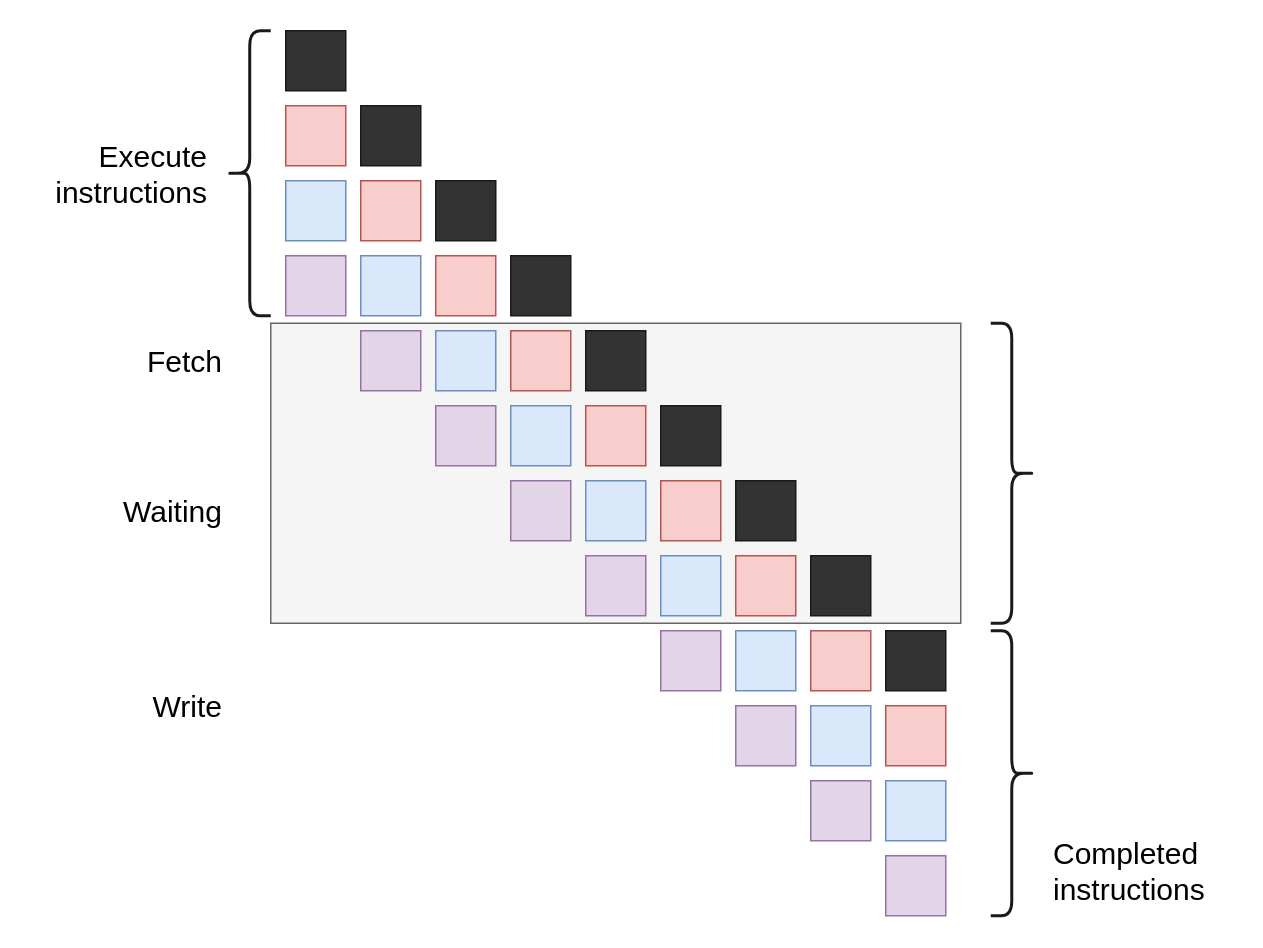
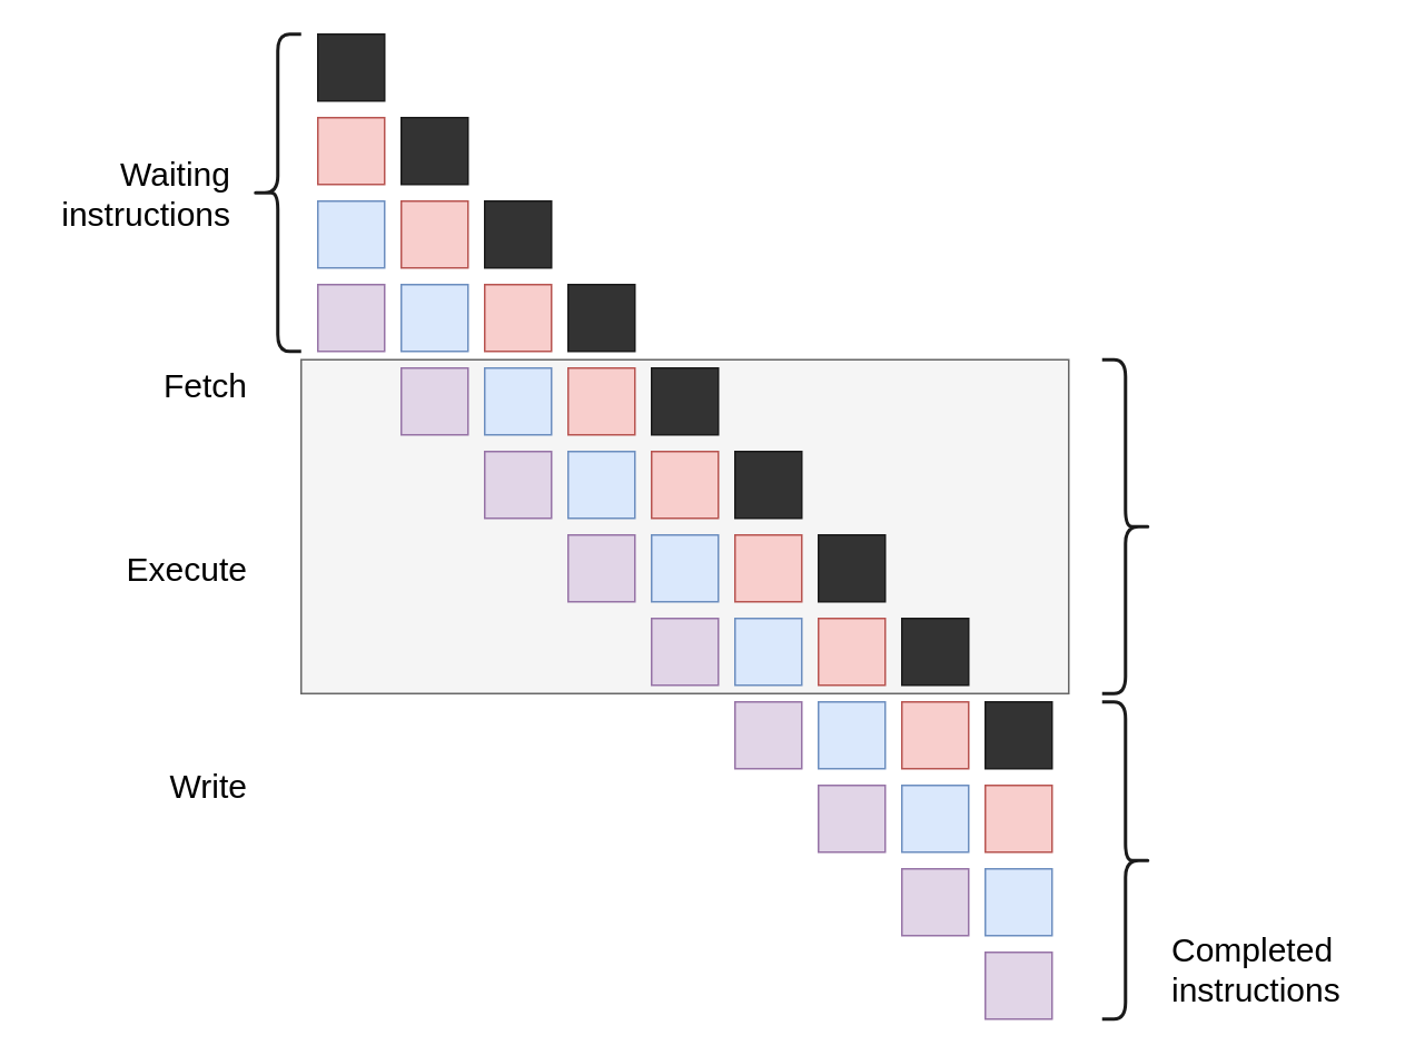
  <mxCell id="0" />
  <mxCell id="1" parent="0" />
  <mxCell id="2" value="" style="rounded=0;whiteSpace=wrap;html=1;fillColor=#333333;strokeColor=#1A1A1A;" vertex="1" parent="1"><mxGeometry x="190" y="20" width="40" height="40" as="geometry" /></mxCell>
  <mxCell id="3" value="" style="rounded=0;whiteSpace=wrap;html=1;fillColor=#f8cecc;strokeColor=#b85450;" vertex="1" parent="1"><mxGeometry x="190" y="70" width="40" height="40" as="geometry" /></mxCell>
  <mxCell id="4" value="" style="rounded=0;whiteSpace=wrap;html=1;fillColor=#dae8fc;strokeColor=#6c8ebf;" vertex="1" parent="1"><mxGeometry x="190" y="120" width="40" height="40" as="geometry" /></mxCell>
  <mxCell id="5" value="" style="rounded=0;whiteSpace=wrap;html=1;fillColor=#e1d5e7;strokeColor=#9673a6;" vertex="1" parent="1"><mxGeometry x="190" y="170" width="40" height="40" as="geometry" /></mxCell>
  <mxCell id="6" value="" style="rounded=0;whiteSpace=wrap;html=1;strokeColor=#666666;fillColor=#f5f5f5;fontColor=#333333;" vertex="1" parent="1"><mxGeometry x="180" y="215" width="460" height="200" as="geometry" /></mxCell>
  <mxCell id="7" value="" style="rounded=0;whiteSpace=wrap;html=1;fillColor=#333333;strokeColor=#1A1A1A;" vertex="1" parent="1"><mxGeometry x="240" y="70" width="40" height="40" as="geometry" /></mxCell>
  <mxCell id="8" value="" style="rounded=0;whiteSpace=wrap;html=1;fillColor=#f8cecc;strokeColor=#b85450;" vertex="1" parent="1"><mxGeometry x="240" y="120" width="40" height="40" as="geometry" /></mxCell>
  <mxCell id="9" value="" style="rounded=0;whiteSpace=wrap;html=1;fillColor=#dae8fc;strokeColor=#6c8ebf;" vertex="1" parent="1"><mxGeometry x="240" y="170" width="40" height="40" as="geometry" /></mxCell>
  <mxCell id="10" value="" style="rounded=0;whiteSpace=wrap;html=1;fillColor=#e1d5e7;strokeColor=#9673a6;" vertex="1" parent="1"><mxGeometry x="240" y="220" width="40" height="40" as="geometry" /></mxCell>
  <mxCell id="11" value="" style="rounded=0;whiteSpace=wrap;html=1;fillColor=#333333;strokeColor=#1A1A1A;" vertex="1" parent="1"><mxGeometry x="290" y="120" width="40" height="40" as="geometry" /></mxCell>
  <mxCell id="12" value="" style="rounded=0;whiteSpace=wrap;html=1;fillColor=#f8cecc;strokeColor=#b85450;" vertex="1" parent="1"><mxGeometry x="290" y="170" width="40" height="40" as="geometry" /></mxCell>
  <mxCell id="13" value="" style="rounded=0;whiteSpace=wrap;html=1;fillColor=#dae8fc;strokeColor=#6c8ebf;" vertex="1" parent="1"><mxGeometry x="290" y="220" width="40" height="40" as="geometry" /></mxCell>
  <mxCell id="14" value="" style="rounded=0;whiteSpace=wrap;html=1;fillColor=#e1d5e7;strokeColor=#9673a6;" vertex="1" parent="1"><mxGeometry x="290" y="270" width="40" height="40" as="geometry" /></mxCell>
  <mxCell id="15" value="" style="rounded=0;whiteSpace=wrap;html=1;fillColor=#333333;strokeColor=#1A1A1A;" vertex="1" parent="1"><mxGeometry x="340" y="170" width="40" height="40" as="geometry" /></mxCell>
  <mxCell id="16" value="" style="rounded=0;whiteSpace=wrap;html=1;fillColor=#f8cecc;strokeColor=#b85450;" vertex="1" parent="1"><mxGeometry x="340" y="220" width="40" height="40" as="geometry" /></mxCell>
  <mxCell id="17" value="" style="rounded=0;whiteSpace=wrap;html=1;fillColor=#dae8fc;strokeColor=#6c8ebf;" vertex="1" parent="1"><mxGeometry x="340" y="270" width="40" height="40" as="geometry" /></mxCell>
  <mxCell id="18" value="" style="rounded=0;whiteSpace=wrap;html=1;fillColor=#e1d5e7;strokeColor=#9673a6;" vertex="1" parent="1"><mxGeometry x="340" y="320" width="40" height="40" as="geometry" /></mxCell>
  <mxCell id="19" value="" style="rounded=0;whiteSpace=wrap;html=1;fillColor=#333333;strokeColor=#1A1A1A;" vertex="1" parent="1"><mxGeometry x="390" y="220" width="40" height="40" as="geometry" /></mxCell>
  <mxCell id="20" value="" style="rounded=0;whiteSpace=wrap;html=1;fillColor=#f8cecc;strokeColor=#b85450;" vertex="1" parent="1"><mxGeometry x="390" y="270" width="40" height="40" as="geometry" /></mxCell>
  <mxCell id="21" value="" style="rounded=0;whiteSpace=wrap;html=1;fillColor=#dae8fc;strokeColor=#6c8ebf;" vertex="1" parent="1"><mxGeometry x="390" y="320" width="40" height="40" as="geometry" /></mxCell>
  <mxCell id="22" value="" style="rounded=0;whiteSpace=wrap;html=1;fillColor=#e1d5e7;strokeColor=#9673a6;" vertex="1" parent="1"><mxGeometry x="390" y="370" width="40" height="40" as="geometry" /></mxCell>
  <mxCell id="23" value="" style="rounded=0;whiteSpace=wrap;html=1;fillColor=#333333;strokeColor=#1A1A1A;" vertex="1" parent="1"><mxGeometry x="440" y="270" width="40" height="40" as="geometry" /></mxCell>
  <mxCell id="24" value="" style="rounded=0;whiteSpace=wrap;html=1;fillColor=#f8cecc;strokeColor=#b85450;" vertex="1" parent="1"><mxGeometry x="440" y="320" width="40" height="40" as="geometry" /></mxCell>
  <mxCell id="25" value="" style="rounded=0;whiteSpace=wrap;html=1;fillColor=#dae8fc;strokeColor=#6c8ebf;" vertex="1" parent="1"><mxGeometry x="440" y="370" width="40" height="40" as="geometry" /></mxCell>
  <mxCell id="26" value="" style="rounded=0;whiteSpace=wrap;html=1;fillColor=#e1d5e7;strokeColor=#9673a6;" vertex="1" parent="1"><mxGeometry x="440" y="420" width="40" height="40" as="geometry" /></mxCell>
  <mxCell id="27" value="" style="rounded=0;whiteSpace=wrap;html=1;fillColor=#333333;strokeColor=#1A1A1A;" vertex="1" parent="1"><mxGeometry x="490" y="320" width="40" height="40" as="geometry" /></mxCell>
  <mxCell id="28" value="" style="rounded=0;whiteSpace=wrap;html=1;fillColor=#f8cecc;strokeColor=#b85450;" vertex="1" parent="1"><mxGeometry x="490" y="370" width="40" height="40" as="geometry" /></mxCell>
  <mxCell id="29" value="" style="rounded=0;whiteSpace=wrap;html=1;fillColor=#dae8fc;strokeColor=#6c8ebf;" vertex="1" parent="1"><mxGeometry x="490" y="420" width="40" height="40" as="geometry" /></mxCell>
  <mxCell id="30" value="" style="rounded=0;whiteSpace=wrap;html=1;fillColor=#e1d5e7;strokeColor=#9673a6;" vertex="1" parent="1"><mxGeometry x="490" y="470" width="40" height="40" as="geometry" /></mxCell>
  <mxCell id="31" value="" style="rounded=0;whiteSpace=wrap;html=1;fillColor=#333333;strokeColor=#1A1A1A;" vertex="1" parent="1"><mxGeometry x="540" y="370" width="40" height="40" as="geometry" /></mxCell>
  <mxCell id="32" value="" style="rounded=0;whiteSpace=wrap;html=1;fillColor=#f8cecc;strokeColor=#b85450;" vertex="1" parent="1"><mxGeometry x="540" y="420" width="40" height="40" as="geometry" /></mxCell>
  <mxCell id="33" value="" style="rounded=0;whiteSpace=wrap;html=1;fillColor=#dae8fc;strokeColor=#6c8ebf;" vertex="1" parent="1"><mxGeometry x="540" y="470" width="40" height="40" as="geometry" /></mxCell>
  <mxCell id="34" value="" style="rounded=0;whiteSpace=wrap;html=1;fillColor=#e1d5e7;strokeColor=#9673a6;" vertex="1" parent="1"><mxGeometry x="540" y="520" width="40" height="40" as="geometry" /></mxCell>
  <mxCell id="35" value="" style="rounded=0;whiteSpace=wrap;html=1;fillColor=#333333;strokeColor=#1A1A1A;" vertex="1" parent="1"><mxGeometry x="590" y="420" width="40" height="40" as="geometry" /></mxCell>
  <mxCell id="36" value="" style="rounded=0;whiteSpace=wrap;html=1;fillColor=#f8cecc;strokeColor=#b85450;" vertex="1" parent="1"><mxGeometry x="590" y="470" width="40" height="40" as="geometry" /></mxCell>
  <mxCell id="37" value="" style="rounded=0;whiteSpace=wrap;html=1;fillColor=#dae8fc;strokeColor=#6c8ebf;" vertex="1" parent="1"><mxGeometry x="590" y="520" width="40" height="40" as="geometry" /></mxCell>
  <mxCell id="38" value="" style="rounded=0;whiteSpace=wrap;html=1;fillColor=#e1d5e7;strokeColor=#9673a6;" vertex="1" parent="1"><mxGeometry x="590" y="570" width="40" height="40" as="geometry" /></mxCell>
- <mxCell id="39" value="&lt;font style=&quot;font-size: 20px&quot;&gt;Fetch&lt;/font&gt;" style="text;html=1;strokeColor=none;fillColor=none;align=right;verticalAlign=middle;whiteSpace=wrap;rounded=0;" vertex="1" parent="1"><mxGeometry y="230" width="80" height="20" as="geometry" x="70" /></mxCell>
- <mxCell id="40" value="&lt;font style=&quot;font-size: 20px&quot;&gt;Waiting&lt;/font&gt;" style="text;html=1;strokeColor=none;fillColor=none;align=right;verticalAlign=middle;whiteSpace=wrap;rounded=0;" vertex="1" parent="1"><mxGeometry y="330" width="80" height="20" as="geometry" x="70" /></mxCell>
+ <mxCell id="39" value="&lt;font style=&quot;font-size: 20px&quot;&gt;Fetch&lt;/font&gt;" style="text;html=1;strokeColor=none;fillColor=none;align=right;verticalAlign=middle;whiteSpace=wrap;rounded=0;" vertex="1" parent="1"><mxGeometry x="70" y="220" width="80" height="20" as="geometry" /></mxCell>
+ <mxCell id="40" value="&lt;font style=&quot;font-size: 20px&quot;&gt;Execute&lt;/font&gt;" style="text;html=1;strokeColor=none;fillColor=none;align=right;verticalAlign=middle;whiteSpace=wrap;rounded=0;" vertex="1" parent="1"><mxGeometry y="330" width="80" height="20" as="geometry" x="70" /></mxCell>
  <mxCell id="41" value="&lt;font style=&quot;font-size: 20px&quot;&gt;Write&lt;/font&gt;" style="text;html=1;strokeColor=none;fillColor=none;align=right;verticalAlign=middle;whiteSpace=wrap;rounded=0;" vertex="1" parent="1"><mxGeometry x="70" y="460" width="80" height="20" as="geometry" /></mxCell>
  <mxCell id="42" value="" style="shape=curlyBracket;whiteSpace=wrap;html=1;rounded=1;strokeColor=#1A1A1A;fillColor=#333333;align=left;strokeWidth=2;direction=west;size=0.533;perimeterSpacing=0;" vertex="1" parent="1"><mxGeometry x="660" y="215" width="30" height="200" as="geometry" /></mxCell>
  <mxCell id="43" value="" style="shape=curlyBracket;whiteSpace=wrap;html=1;rounded=1;strokeColor=#1A1A1A;fillColor=#333333;align=left;strokeWidth=2;direction=west;size=0.533;perimeterSpacing=0;" vertex="1" parent="1"><mxGeometry x="660" y="420" width="30" height="190" as="geometry" /></mxCell>
  <mxCell id="44" value="Completed&lt;br&gt;instructions" style="text;html=1;strokeColor=none;fillColor=none;align=left;verticalAlign=middle;whiteSpace=wrap;rounded=0;fontSize=20;" vertex="1" parent="1"><mxGeometry x="700" y="550" width="120" height="60" as="geometry" /></mxCell>
- <mxCell id="45" value="Execute&lt;br&gt;instructions" style="text;html=1;strokeColor=none;fillColor=none;align=right;verticalAlign=middle;whiteSpace=wrap;rounded=0;fontSize=20;" vertex="1" parent="1"><mxGeometry x="20" y="85" width="120" height="60" as="geometry" /></mxCell>
+ <mxCell id="45" value="Waiting&lt;br&gt;instructions" style="text;html=1;strokeColor=none;fillColor=none;align=right;verticalAlign=middle;whiteSpace=wrap;rounded=0;fontSize=20;" vertex="1" parent="1"><mxGeometry x="20" y="85" width="120" height="60" as="geometry" /></mxCell>
  <mxCell id="46" value="" style="shape=curlyBracket;whiteSpace=wrap;html=1;rounded=1;strokeColor=#1A1A1A;fillColor=#333333;align=left;strokeWidth=2;direction=east;size=0.533;perimeterSpacing=0;" vertex="1" parent="1"><mxGeometry x="150" y="20" width="30" height="190" as="geometry" /></mxCell>
